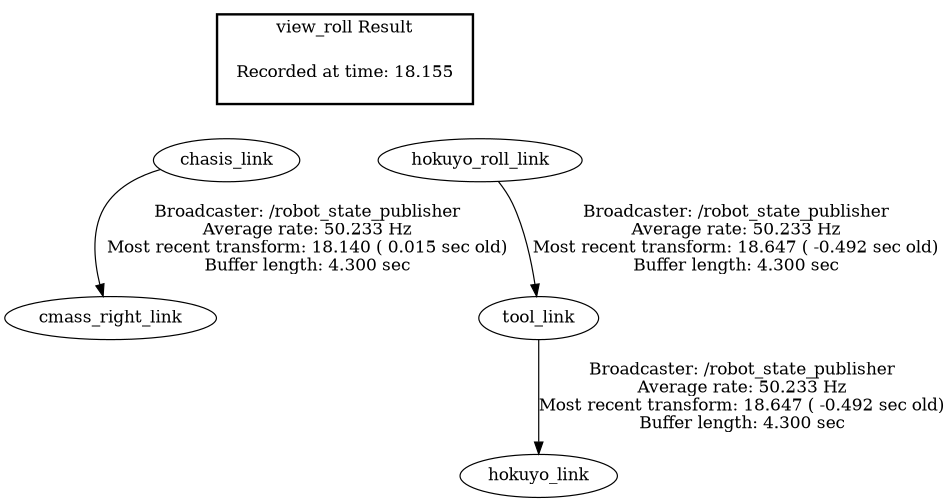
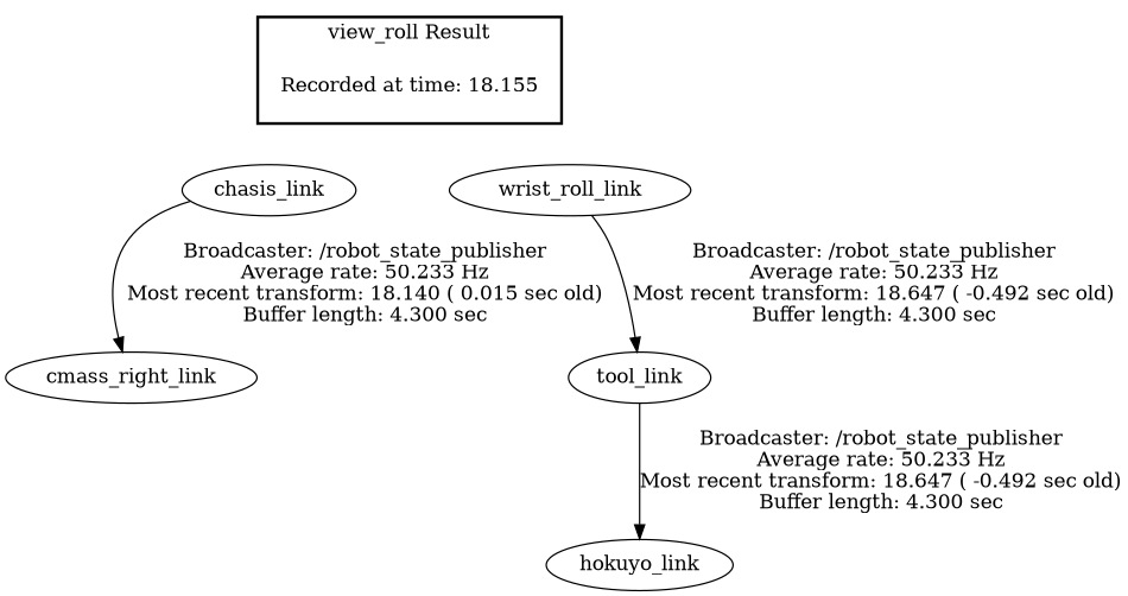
  digraph {
    "Recorded at time: 18.155" [shape=plaintext]
    chasis_link
-   wrist_roll_link [label=hokuyo_roll_link]
+   wrist_roll_link
    cmass_right_link
    tool_link
    hokuyo_link
    subgraph cluster_1 {
      color=black
      label="view_roll Result"
      style=bold
      "Recorded at time: 18.155"
    }
    "Recorded at time: 18.155" -> chasis_link [style=invis]
    "Recorded at time: 18.155" -> wrist_roll_link [style=invis]
    chasis_link -> cmass_right_link [label="Broadcaster: /robot_state_publisher\nAverage rate: 50.233 Hz\nMost recent transform: 18.140 ( 0.015 sec old)\nBuffer length: 4.300 sec\n"]
    wrist_roll_link -> tool_link [label="Broadcaster: /robot_state_publisher\nAverage rate: 50.233 Hz\nMost recent transform: 18.647 ( -0.492 sec old)\nBuffer length: 4.300 sec\n"]
    tool_link -> hokuyo_link [label="Broadcaster: /robot_state_publisher\nAverage rate: 50.233 Hz\nMost recent transform: 18.647 ( -0.492 sec old)\nBuffer length: 4.300 sec\n"]
  }
